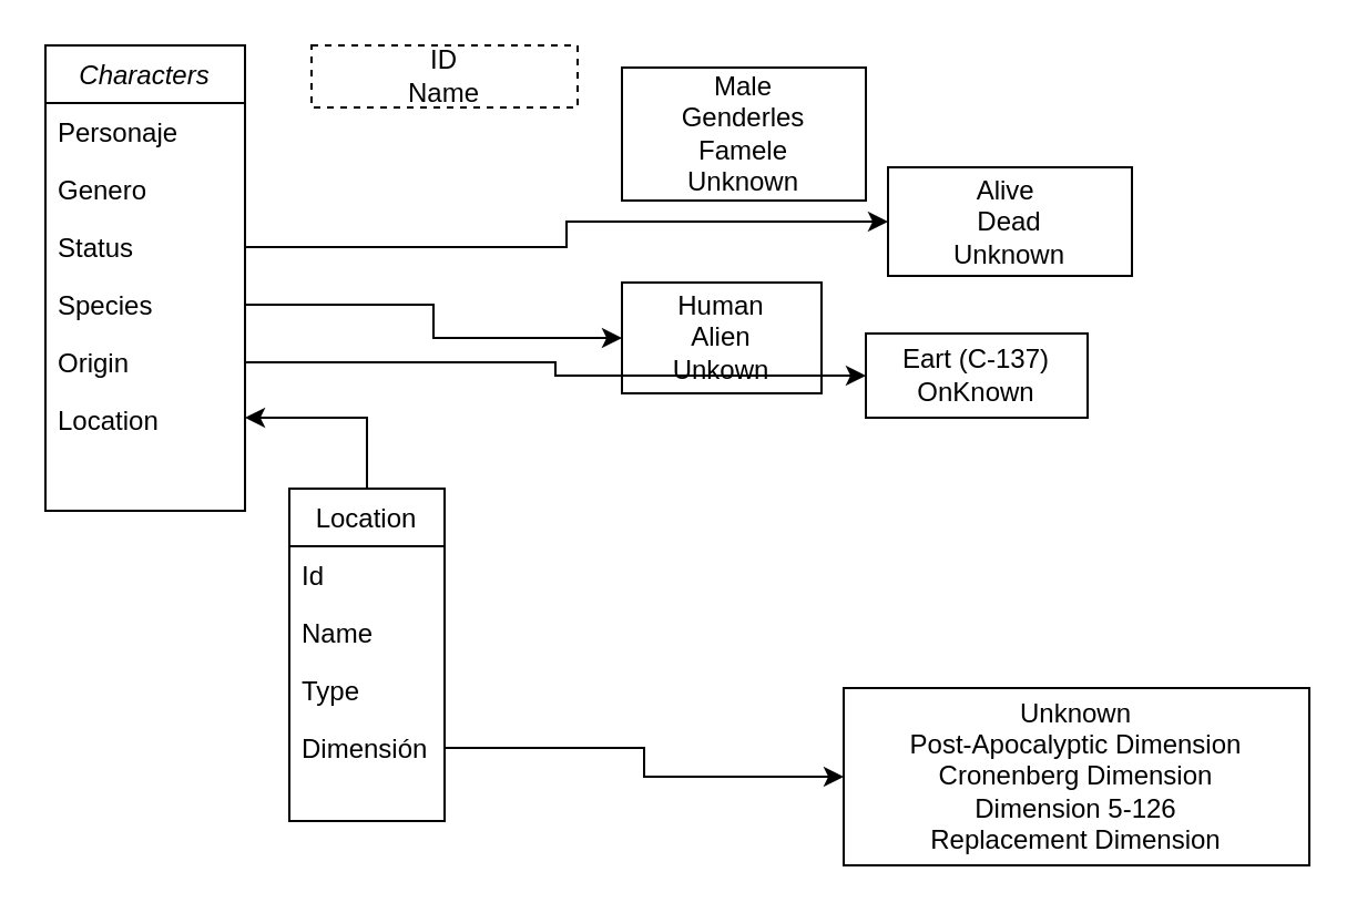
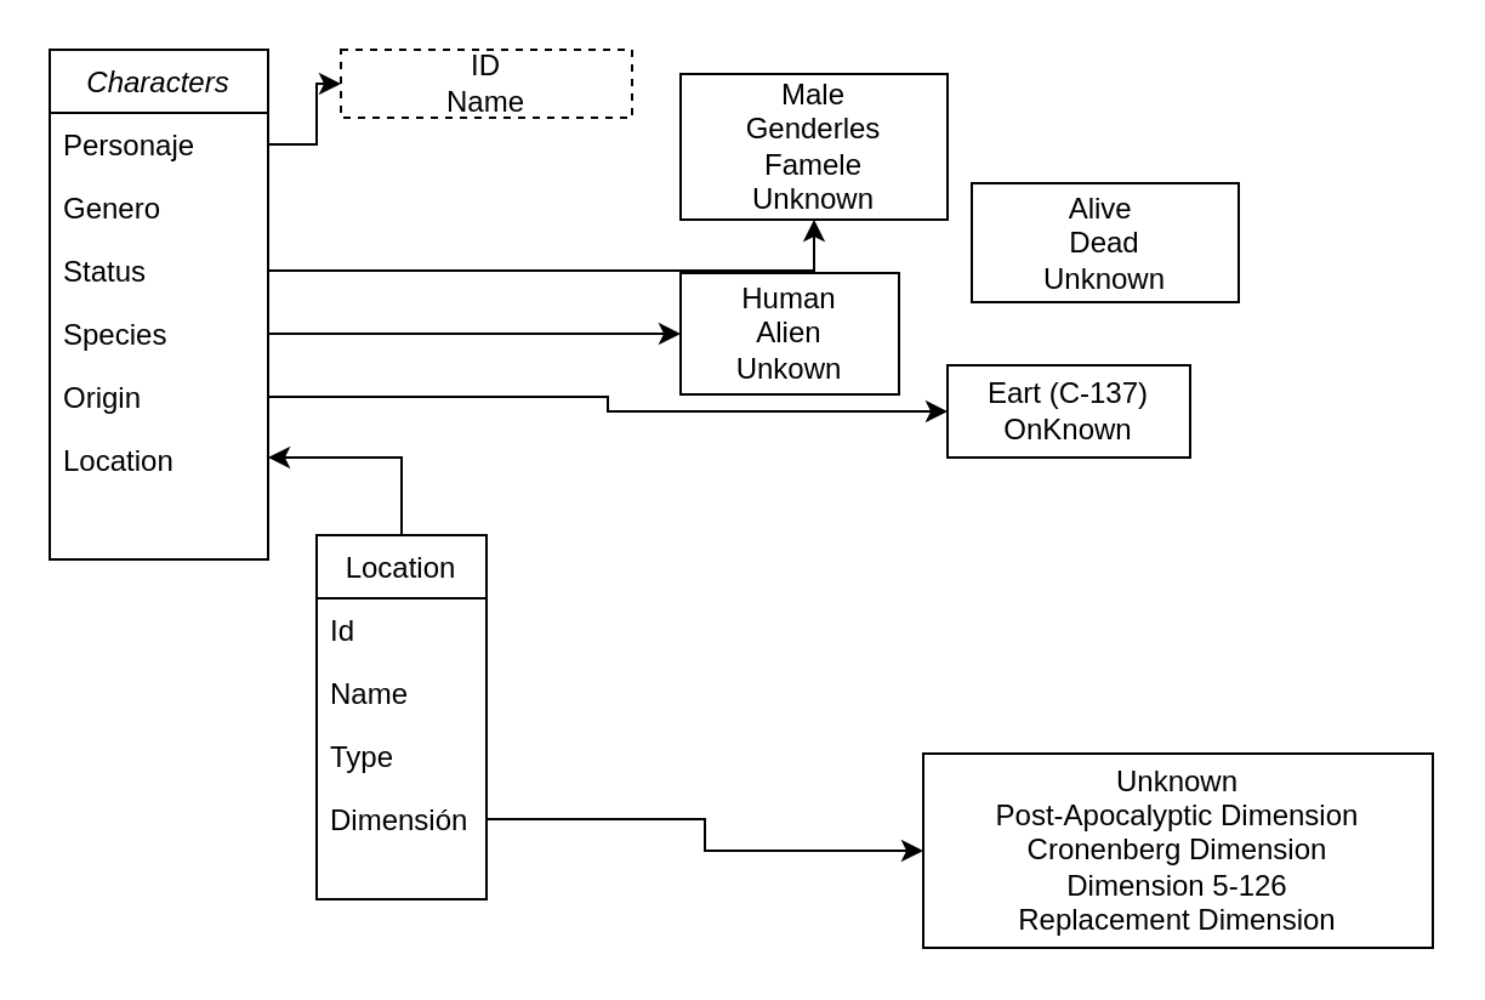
  <mxCell id="0" />
  <mxCell id="1" parent="0" />
  <mxCell id="2" value="Characters" style="swimlane;fontStyle=2;align=center;verticalAlign=top;childLayout=stackLayout;horizontal=1;startSize=26;horizontalStack=0;resizeParent=1;resizeLast=0;collapsible=1;marginBottom=0;rounded=0;shadow=0;strokeWidth=1;" parent="1" vertex="1"><mxGeometry width="90" height="210" as="geometry" x="20" y="20"><mxRectangle x="220" y="120" width="160" height="26" as="alternateBounds" /></mxGeometry></mxCell>
  <mxCell id="3" value="Personaje" style="text;align=left;verticalAlign=top;spacingLeft=4;spacingRight=4;overflow=hidden;rotatable=0;points=[[0,0.5],[1,0.5]];portConstraint=eastwest;" vertex="1" parent="2"><mxGeometry y="26" width="90" height="26" as="geometry" /></mxCell>
  <mxCell id="4" value="Genero" style="text;align=left;verticalAlign=top;spacingLeft=4;spacingRight=4;overflow=hidden;rotatable=0;points=[[0,0.5],[1,0.5]];portConstraint=eastwest;rounded=0;shadow=0;html=0;" parent="2" vertex="1"><mxGeometry y="52" width="90" height="26" as="geometry" /></mxCell>
  <mxCell id="5" value="Status" style="text;align=left;verticalAlign=top;spacingLeft=4;spacingRight=4;overflow=hidden;rotatable=0;points=[[0,0.5],[1,0.5]];portConstraint=eastwest;rounded=0;shadow=0;html=0;" parent="2" vertex="1"><mxGeometry y="78" width="90" height="26" as="geometry" /></mxCell>
  <mxCell id="6" value="Species" style="text;align=left;verticalAlign=top;spacingLeft=4;spacingRight=4;overflow=hidden;rotatable=0;points=[[0,0.5],[1,0.5]];portConstraint=eastwest;" parent="2" vertex="1"><mxGeometry y="104" width="90" height="26" as="geometry" /></mxCell>
  <mxCell id="7" value="Origin" style="text;align=left;verticalAlign=top;spacingLeft=4;spacingRight=4;overflow=hidden;rotatable=0;points=[[0,0.5],[1,0.5]];portConstraint=eastwest;" vertex="1" parent="2"><mxGeometry y="130" width="90" height="26" as="geometry" /></mxCell>
  <mxCell id="8" value="Location" style="text;align=left;verticalAlign=top;spacingLeft=4;spacingRight=4;overflow=hidden;rotatable=0;points=[[0,0.5],[1,0.5]];portConstraint=eastwest;" vertex="1" parent="2"><mxGeometry y="156" width="90" height="24" as="geometry" /></mxCell>
  <mxCell id="9" style="edgeStyle=orthogonalEdgeStyle;rounded=0;orthogonalLoop=1;jettySize=auto;html=1;exitX=0.5;exitY=0;exitDx=0;exitDy=0;" edge="1" parent="1" source="10" target="8"><mxGeometry relative="1" as="geometry" /></mxCell>
  <mxCell id="10" value="Location" style="swimlane;fontStyle=0;align=center;verticalAlign=top;childLayout=stackLayout;horizontal=1;startSize=26;horizontalStack=0;resizeParent=1;resizeLast=0;collapsible=1;marginBottom=0;rounded=0;shadow=0;strokeWidth=1;" parent="1" vertex="1"><mxGeometry x="130" y="220" width="70" height="150" as="geometry"><mxRectangle x="130" y="380" width="160" height="26" as="alternateBounds" /></mxGeometry></mxCell>
  <mxCell id="11" value="Id" style="text;align=left;verticalAlign=top;spacingLeft=4;spacingRight=4;overflow=hidden;rotatable=0;points=[[0,0.5],[1,0.5]];portConstraint=eastwest;" parent="10" vertex="1"><mxGeometry y="26" width="70" height="26" as="geometry" /></mxCell>
  <mxCell id="12" value="Name" style="text;align=left;verticalAlign=top;spacingLeft=4;spacingRight=4;overflow=hidden;rotatable=0;points=[[0,0.5],[1,0.5]];portConstraint=eastwest;rounded=0;shadow=0;html=0;" parent="10" vertex="1"><mxGeometry y="52" width="70" height="26" as="geometry" /></mxCell>
  <mxCell id="13" value="Type" style="text;align=left;verticalAlign=top;spacingLeft=4;spacingRight=4;overflow=hidden;rotatable=0;points=[[0,0.5],[1,0.5]];portConstraint=eastwest;" parent="10" vertex="1"><mxGeometry y="78" width="70" height="26" as="geometry" /></mxCell>
  <mxCell id="14" value="Dimensión" style="text;align=left;verticalAlign=top;spacingLeft=4;spacingRight=4;overflow=hidden;rotatable=0;points=[[0,0.5],[1,0.5]];portConstraint=eastwest;" vertex="1" parent="10"><mxGeometry y="104" width="70" height="26" as="geometry" /></mxCell>
+ <mxCell id="15" value="" style="edgeStyle=orthogonalEdgeStyle;rounded=0;orthogonalLoop=1;jettySize=auto;html=1;" edge="1" parent="1" source="3" target="16"><mxGeometry relative="1" as="geometry" /></mxCell>
  <mxCell id="16" value="ID&lt;br&gt;Name" style="whiteSpace=wrap;html=1;dashed=1;" vertex="1" parent="1"><mxGeometry x="140" width="120" height="28" as="geometry" y="20" /></mxCell>
  <mxCell id="17" value="Male&lt;br&gt;Genderles&lt;br&gt;Famele&lt;br&gt;Unknown" style="whiteSpace=wrap;html=1;" vertex="1" parent="1"><mxGeometry x="280" y="30" width="110" height="60" as="geometry" /></mxCell>
  <mxCell id="18" value="Alive&amp;nbsp;&lt;br&gt;Dead&lt;br&gt;Unknown" style="whiteSpace=wrap;html=1;" vertex="1" parent="1"><mxGeometry x="400" y="75" width="110" height="49" as="geometry" /></mxCell>
- <mxCell id="19" value="" style="edgeStyle=orthogonalEdgeStyle;rounded=0;orthogonalLoop=1;jettySize=auto;html=1;" edge="1" parent="1" source="5" target="18"><mxGeometry relative="1" as="geometry" /></mxCell>
- <mxCell id="20" value="Human&lt;br&gt;Alien&lt;br&gt;Unkown" style="whiteSpace=wrap;html=1;" vertex="1" parent="1"><mxGeometry x="280" y="127" width="90" height="50" as="geometry" /></mxCell>
+ <mxCell id="19" value="" style="edgeStyle=orthogonalEdgeStyle;rounded=0;orthogonalLoop=1;jettySize=auto;html=1;" edge="1" parent="1" source="5" target="17"><mxGeometry relative="1" as="geometry" /></mxCell>
+ <mxCell id="20" value="Human&lt;br&gt;Alien&lt;br&gt;Unkown" style="whiteSpace=wrap;html=1;" vertex="1" parent="1"><mxGeometry x="280" y="112" width="90" height="50" as="geometry" /></mxCell>
  <mxCell id="21" value="" style="edgeStyle=orthogonalEdgeStyle;rounded=0;orthogonalLoop=1;jettySize=auto;html=1;" edge="1" parent="1" source="6" target="20"><mxGeometry relative="1" as="geometry" /></mxCell>
  <mxCell id="22" value="" style="edgeStyle=orthogonalEdgeStyle;rounded=0;orthogonalLoop=1;jettySize=auto;html=1;" edge="1" parent="1" source="7" target="23"><mxGeometry relative="1" as="geometry" /></mxCell>
  <mxCell id="23" value="Eart (C-137)&lt;br&gt;OnKnown" style="whiteSpace=wrap;html=1;" vertex="1" parent="1"><mxGeometry x="390" y="150" width="100" height="38" as="geometry" /></mxCell>
  <mxCell id="24" value="Unknown&lt;br&gt;Post-Apocalyptic Dimension&lt;br&gt;Cronenberg Dimension&lt;br&gt;Dimension 5-126&lt;br&gt;Replacement Dimension" style="whiteSpace=wrap;html=1;" vertex="1" parent="1"><mxGeometry x="380" y="310" width="210" height="80" as="geometry" /></mxCell>
  <mxCell id="25" value="" style="edgeStyle=orthogonalEdgeStyle;rounded=0;orthogonalLoop=1;jettySize=auto;html=1;" edge="1" parent="1" source="14" target="24"><mxGeometry relative="1" as="geometry" /></mxCell>
